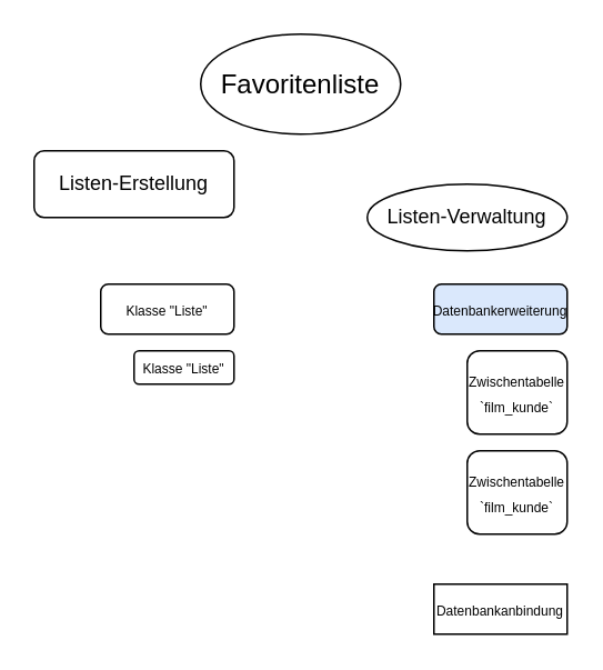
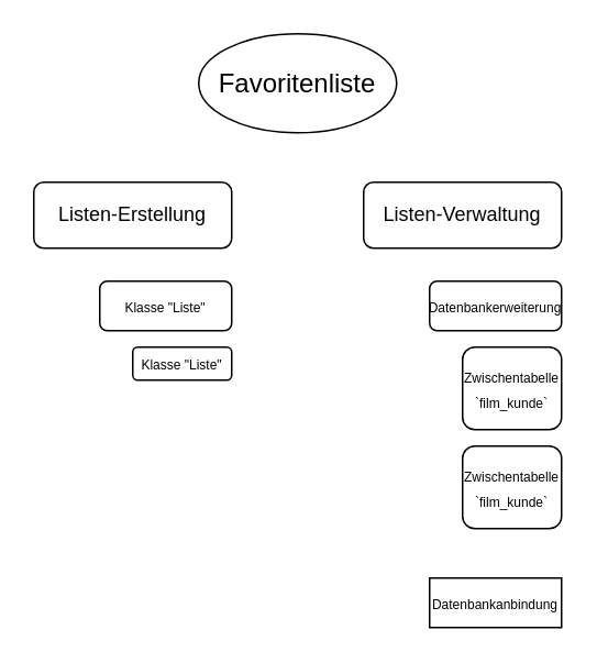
  <mxCell id="0" />
  <mxCell id="1" parent="0" />
  <mxCell id="2" value="&lt;font style=&quot;font-size: 16px;&quot;&gt;Favoritenliste&lt;/font&gt;" style="ellipse;whiteSpace=wrap;html=1;" vertex="1" parent="1"><mxGeometry x="120" y="20" width="120" height="60" as="geometry" /></mxCell>
- <mxCell id="3" value="Listen-Verwaltung" style="ellipse;whiteSpace=wrap;html=1;" vertex="1" parent="1"><mxGeometry x="220" y="110" width="120" height="40" as="geometry" /></mxCell>
- <mxCell id="4" value="Listen-Erstellung" style="rounded=1;whiteSpace=wrap;html=1;" vertex="1" parent="1"><mxGeometry x="20" y="90" width="120" height="40" as="geometry" /></mxCell>
- <mxCell id="5" value="&lt;font style=&quot;font-size: 8px;&quot;&gt;Datenbankerweiterung&lt;/font&gt;" style="rounded=1;whiteSpace=wrap;html=1;fillColor=#dae8fc;" vertex="1" parent="1"><mxGeometry x="260" y="170" width="80" height="30" as="geometry" /></mxCell>
+ <mxCell id="3" value="Listen-Verwaltung" style="rounded=1;whiteSpace=wrap;html=1;" vertex="1" parent="1"><mxGeometry x="220" y="110" width="120" height="40" as="geometry" /></mxCell>
+ <mxCell id="4" value="Listen-Erstellung" style="rounded=1;whiteSpace=wrap;html=1;" vertex="1" parent="1"><mxGeometry x="20" y="110" width="120" height="40" as="geometry" /></mxCell>
+ <mxCell id="5" value="&lt;font style=&quot;font-size: 8px;&quot;&gt;Datenbankerweiterung&lt;/font&gt;" style="rounded=1;whiteSpace=wrap;html=1;" vertex="1" parent="1"><mxGeometry x="260" y="170" width="80" height="30" as="geometry" /></mxCell>
  <mxCell id="6" value="&lt;font style=&quot;font-size: 8px;&quot;&gt;Klasse &quot;Liste&quot;&lt;/font&gt;" style="rounded=1;whiteSpace=wrap;html=1;" vertex="1" parent="1"><mxGeometry x="60" y="170" width="80" height="30" as="geometry" /></mxCell>
  <mxCell id="7" value="&lt;font style=&quot;font-size: 8px;&quot;&gt;Datenbankanbindung&lt;/font&gt;" style="whiteSpace=wrap;html=1;rounded=0;" vertex="1" parent="1"><mxGeometry x="260" y="350" width="80" height="30" as="geometry" /></mxCell>
  <mxCell id="8" value="&lt;font style=&quot;font-size: 8px;&quot;&gt;Klasse &quot;Liste&quot;&lt;/font&gt;" style="rounded=1;whiteSpace=wrap;html=1;" vertex="1" parent="1"><mxGeometry x="80" y="210" width="60" height="20" as="geometry" /></mxCell>
  <mxCell id="9" value="&lt;font style=&quot;font-size: 8px;&quot;&gt;Zwischentabelle `film_kunde`&lt;br&gt;&lt;/font&gt;" style="rounded=1;whiteSpace=wrap;html=1;" vertex="1" parent="1"><mxGeometry x="280" y="210" width="60" height="50" as="geometry" /></mxCell>
  <mxCell id="10" value="&lt;font style=&quot;font-size: 8px;&quot;&gt;Zwischentabelle `film_kunde`&lt;br&gt;&lt;/font&gt;" style="rounded=1;whiteSpace=wrap;html=1;" vertex="1" parent="1"><mxGeometry x="280" y="270" width="60" height="50" as="geometry" /></mxCell>
